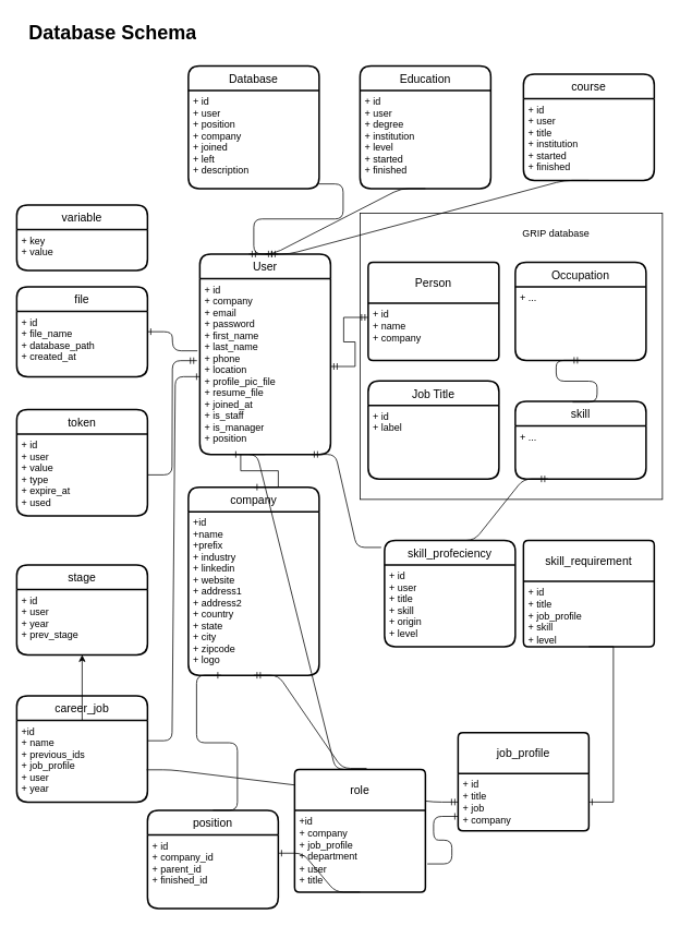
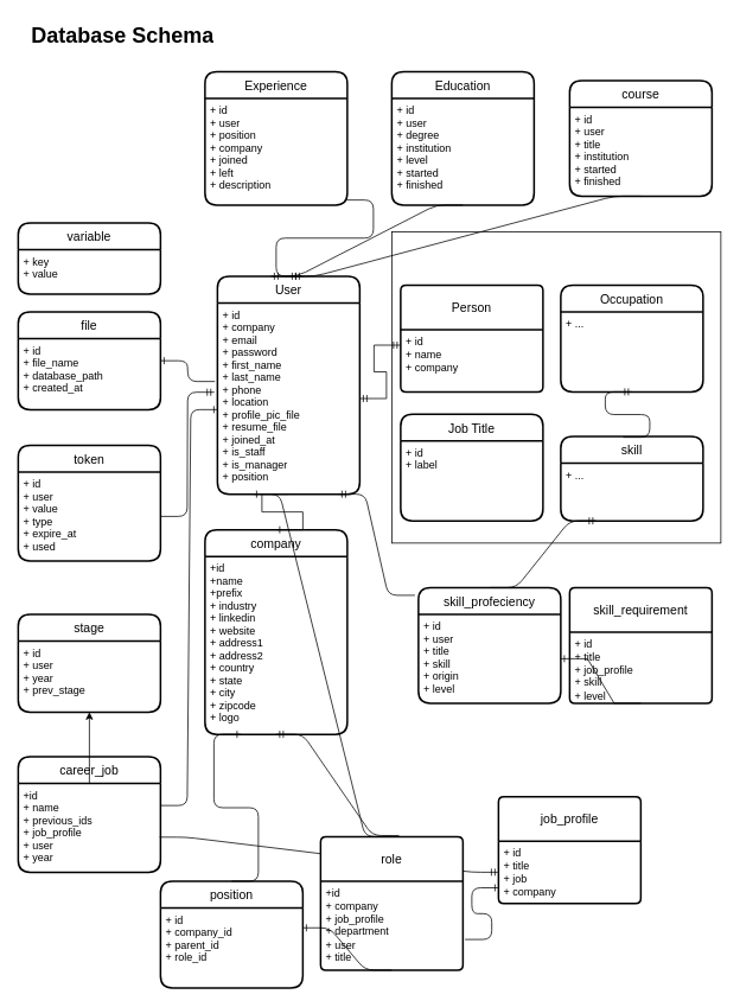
  <mxCell id="0" />
  <mxCell id="1" parent="0" />
  <mxCell id="2" value="" style="rounded=0;whiteSpace=wrap;html=1;" parent="1" vertex="1"><mxGeometry x="440" y="260" width="370" height="350" as="geometry" /></mxCell>
  <mxCell id="3" value="company" style="swimlane;childLayout=stackLayout;horizontal=1;startSize=30;horizontalStack=0;rounded=1;fontSize=14;fontStyle=0;strokeWidth=2;resizeParent=0;resizeLast=1;shadow=0;dashed=0;align=center;" parent="1" vertex="1"><mxGeometry x="230" y="595" width="160" height="230" as="geometry" /></mxCell>
  <mxCell id="4" value="+id&#10;+name&#10;+prefix&#10;+ industry&#10;+ linkedin&#10;+ website&#10;+ address1&#10;+ address2&#10;+ country&#10;+ state&#10;+ city&#10;+ zipcode&#10;+ logo" style="align=left;strokeColor=none;fillColor=none;spacingLeft=4;fontSize=12;verticalAlign=top;resizable=0;rotatable=0;part=1;" parent="3" vertex="1"><mxGeometry y="30" width="160" height="200" as="geometry" /></mxCell>
  <mxCell id="5" value="User" style="swimlane;childLayout=stackLayout;horizontal=1;startSize=30;horizontalStack=0;rounded=1;fontSize=14;fontStyle=0;strokeWidth=2;resizeParent=0;resizeLast=1;shadow=0;dashed=0;align=center;" parent="1" vertex="1"><mxGeometry x="244" y="310" width="160" height="245" as="geometry" /></mxCell>
  <mxCell id="6" value="+ id&#10;+ company&#10;+ email&#10;+ password&#10;+ first_name&#10;+ last_name&#10;+ phone&#10;+ location&#10;+ profile_pic_file&#10;+ resume_file&#10;+ joined_at&#10;+ is_staff&#10;+ is_manager&#10;+ position" style="align=left;strokeColor=none;fillColor=none;spacingLeft=4;fontSize=12;verticalAlign=top;resizable=0;rotatable=0;part=1;" parent="5" vertex="1"><mxGeometry y="30" width="160" height="215" as="geometry" /></mxCell>
  <mxCell id="7" value="file" style="swimlane;childLayout=stackLayout;horizontal=1;startSize=30;horizontalStack=0;rounded=1;fontSize=14;fontStyle=0;strokeWidth=2;resizeParent=0;resizeLast=1;shadow=0;dashed=0;align=center;" parent="1" vertex="1"><mxGeometry x="20" y="350" width="160" height="110" as="geometry" /></mxCell>
  <mxCell id="8" value="+ id&#10;+ file_name&#10;+ database_path&#10;+ created_at" style="align=left;strokeColor=none;fillColor=none;spacingLeft=4;fontSize=12;verticalAlign=top;resizable=0;rotatable=0;part=1;" parent="7" vertex="1"><mxGeometry y="30" width="160" height="80" as="geometry" /></mxCell>
  <mxCell id="9" value="skill_profeciency" style="swimlane;childLayout=stackLayout;horizontal=1;startSize=30;horizontalStack=0;rounded=1;fontSize=14;fontStyle=0;strokeWidth=2;resizeParent=0;resizeLast=1;shadow=0;dashed=0;align=center;" parent="1" vertex="1"><mxGeometry x="470" y="660" width="160" height="130" as="geometry" /></mxCell>
  <mxCell id="10" value="+ id&#10;+ user&#10;+ title&#10;+ skill&#10;+ origin&#10;+ level" style="align=left;strokeColor=none;fillColor=none;spacingLeft=4;fontSize=12;verticalAlign=top;resizable=0;rotatable=0;part=1;" parent="9" vertex="1"><mxGeometry y="30" width="160" height="100" as="geometry" /></mxCell>
  <mxCell id="11" value="skill" style="swimlane;childLayout=stackLayout;horizontal=1;startSize=30;horizontalStack=0;rounded=1;fontSize=14;fontStyle=0;strokeWidth=2;resizeParent=0;resizeLast=1;shadow=0;dashed=0;align=center;" parent="1" vertex="1"><mxGeometry x="630" y="490" width="160" height="95" as="geometry" /></mxCell>
  <mxCell id="12" value="+ ..." style="align=left;strokeColor=none;fillColor=none;spacingLeft=4;fontSize=12;verticalAlign=top;resizable=0;rotatable=0;part=1;" parent="11" vertex="1"><mxGeometry y="30" width="160" height="65" as="geometry" /></mxCell>
  <mxCell id="13" value="Occupation" style="swimlane;childLayout=stackLayout;horizontal=1;startSize=30;horizontalStack=0;rounded=1;fontSize=14;fontStyle=0;strokeWidth=2;resizeParent=0;resizeLast=1;shadow=0;dashed=0;align=center;" parent="1" vertex="1"><mxGeometry x="630" y="320" width="160" height="120" as="geometry" /></mxCell>
  <mxCell id="14" value="+ ..." style="align=left;strokeColor=none;fillColor=none;spacingLeft=4;fontSize=12;verticalAlign=top;resizable=0;rotatable=0;part=1;" parent="13" vertex="1"><mxGeometry y="30" width="160" height="90" as="geometry" /></mxCell>
  <mxCell id="15" value="career_job" style="swimlane;childLayout=stackLayout;horizontal=1;startSize=30;horizontalStack=0;rounded=1;fontSize=14;fontStyle=0;strokeWidth=2;resizeParent=0;resizeLast=1;shadow=0;dashed=0;align=center;" parent="1" vertex="1"><mxGeometry x="20" y="850" width="160" height="130" as="geometry" /></mxCell>
  <mxCell id="16" value="+id&#10;+ name&#10;+ previous_ids&#10;+ job_profile&#10;+ user&#10;+ year" style="align=left;strokeColor=none;fillColor=none;spacingLeft=4;fontSize=12;verticalAlign=top;resizable=0;rotatable=0;part=1;" parent="15" vertex="1"><mxGeometry y="30" width="160" height="100" as="geometry" /></mxCell>
  <mxCell id="17" value="Education" style="swimlane;childLayout=stackLayout;horizontal=1;startSize=30;horizontalStack=0;rounded=1;fontSize=14;fontStyle=0;strokeWidth=2;resizeParent=0;resizeLast=1;shadow=0;dashed=0;align=center;" parent="1" vertex="1"><mxGeometry x="440" y="80" width="160" height="150" as="geometry" /></mxCell>
  <mxCell id="18" value="+ id&#10;+ user&#10;+ degree&#10;+ institution&#10;+ level&#10;+ started&#10;+ finished" style="align=left;strokeColor=none;fillColor=none;spacingLeft=4;fontSize=12;verticalAlign=top;resizable=0;rotatable=0;part=1;" parent="17" vertex="1"><mxGeometry y="30" width="160" height="120" as="geometry" /></mxCell>
- <mxCell id="19" value="Database" style="swimlane;childLayout=stackLayout;horizontal=1;startSize=30;horizontalStack=0;rounded=1;fontSize=14;fontStyle=0;strokeWidth=2;resizeParent=0;resizeLast=1;shadow=0;dashed=0;align=center;" parent="1" vertex="1"><mxGeometry x="230" y="80" width="160" height="150" as="geometry" /></mxCell>
+ <mxCell id="19" value="Experience" style="swimlane;childLayout=stackLayout;horizontal=1;startSize=30;horizontalStack=0;rounded=1;fontSize=14;fontStyle=0;strokeWidth=2;resizeParent=0;resizeLast=1;shadow=0;dashed=0;align=center;" parent="1" vertex="1"><mxGeometry x="230" y="80" width="160" height="150" as="geometry" /></mxCell>
  <mxCell id="20" value="+ id&#10;+ user&#10;+ position&#10;+ company&#10;+ joined&#10;+ left&#10;+ description" style="align=left;strokeColor=none;fillColor=none;spacingLeft=4;fontSize=12;verticalAlign=top;resizable=0;rotatable=0;part=1;" parent="19" vertex="1"><mxGeometry y="30" width="160" height="120" as="geometry" /></mxCell>
  <mxCell id="21" value="token" style="swimlane;childLayout=stackLayout;horizontal=1;startSize=30;horizontalStack=0;rounded=1;fontSize=14;fontStyle=0;strokeWidth=2;resizeParent=0;resizeLast=1;shadow=0;dashed=0;align=center;" parent="1" vertex="1"><mxGeometry x="20" y="500" width="160" height="130" as="geometry" /></mxCell>
  <mxCell id="22" value="+ id&#10;+ user&#10;+ value&#10;+ type&#10;+ expire_at&#10;+ used" style="align=left;strokeColor=none;fillColor=none;spacingLeft=4;fontSize=12;verticalAlign=top;resizable=0;rotatable=0;part=1;" parent="21" vertex="1"><mxGeometry y="30" width="160" height="100" as="geometry" /></mxCell>
  <mxCell id="23" value="course" style="swimlane;childLayout=stackLayout;horizontal=1;startSize=30;horizontalStack=0;rounded=1;fontSize=14;fontStyle=0;strokeWidth=2;resizeParent=0;resizeLast=1;shadow=0;dashed=0;align=center;" parent="1" vertex="1"><mxGeometry x="640" y="90" width="160" height="130" as="geometry" /></mxCell>
  <mxCell id="24" value="+ id&#10;+ user&#10;+ title&#10;+ institution&#10;+ started&#10;+ finished" style="align=left;strokeColor=none;fillColor=none;spacingLeft=4;fontSize=12;verticalAlign=top;resizable=0;rotatable=0;part=1;" parent="23" vertex="1"><mxGeometry y="30" width="160" height="100" as="geometry" /></mxCell>
  <mxCell id="25" value="variable" style="swimlane;childLayout=stackLayout;horizontal=1;startSize=30;horizontalStack=0;rounded=1;fontSize=14;fontStyle=0;strokeWidth=2;resizeParent=0;resizeLast=1;shadow=0;dashed=0;align=center;" parent="1" vertex="1"><mxGeometry x="20" y="250" width="160" height="80" as="geometry" /></mxCell>
  <mxCell id="26" value="+ key&#10;+ value" style="align=left;strokeColor=none;fillColor=none;spacingLeft=4;fontSize=12;verticalAlign=top;resizable=0;rotatable=0;part=1;" parent="25" vertex="1"><mxGeometry y="30" width="160" height="50" as="geometry" /></mxCell>
  <mxCell id="27" value="stage" style="swimlane;childLayout=stackLayout;horizontal=1;startSize=30;horizontalStack=0;rounded=1;fontSize=14;fontStyle=0;strokeWidth=2;resizeParent=0;resizeLast=1;shadow=0;dashed=0;align=center;" parent="1" vertex="1"><mxGeometry x="20" y="690" width="160" height="110" as="geometry" /></mxCell>
  <mxCell id="28" value="+ id&#10;+ user&#10;+ year&#10;+ prev_stage" style="align=left;strokeColor=none;fillColor=none;spacingLeft=4;fontSize=12;verticalAlign=top;resizable=0;rotatable=0;part=1;" parent="27" vertex="1"><mxGeometry y="30" width="160" height="80" as="geometry" /></mxCell>
  <mxCell id="29" value="Job Title" style="swimlane;childLayout=stackLayout;horizontal=1;startSize=30;horizontalStack=0;rounded=1;fontSize=14;fontStyle=0;strokeWidth=2;resizeParent=0;resizeLast=1;shadow=0;dashed=0;align=center;" parent="1" vertex="1"><mxGeometry x="450" y="465" width="160" height="120" as="geometry" /></mxCell>
  <mxCell id="30" value="+ id&#10;+ label&#10;" style="align=left;strokeColor=none;fillColor=none;spacingLeft=4;fontSize=12;verticalAlign=top;resizable=0;rotatable=0;part=1;" parent="29" vertex="1"><mxGeometry y="30" width="160" height="90" as="geometry" /></mxCell>
  <mxCell id="31" value="" style="edgeStyle=entityRelationEdgeStyle;fontSize=12;html=1;endArrow=ERmandOne;exitX=1;exitY=0.5;exitDx=0;exitDy=0;entryX=-0.022;entryY=0.467;entryDx=0;entryDy=0;entryPerimeter=0;" parent="1" source="22" target="6" edge="1"><mxGeometry width="100" height="100" relative="1" as="geometry"><mxPoint x="200" y="885" as="sourcePoint" /><mxPoint x="300" y="785" as="targetPoint" /></mxGeometry></mxCell>
  <mxCell id="32" value="" style="edgeStyle=entityRelationEdgeStyle;fontSize=12;html=1;endArrow=ERone;endFill=1;exitX=-0.018;exitY=0.411;exitDx=0;exitDy=0;exitPerimeter=0;entryX=1;entryY=0.5;entryDx=0;entryDy=0;" parent="1" source="6" target="7" edge="1"><mxGeometry width="100" height="100" relative="1" as="geometry"><mxPoint x="210" y="725" as="sourcePoint" /><mxPoint x="310" y="625" as="targetPoint" /></mxGeometry></mxCell>
  <mxCell id="33" value="" style="edgeStyle=entityRelationEdgeStyle;fontSize=12;html=1;endArrow=ERmandOne;exitX=0.996;exitY=0.953;exitDx=0;exitDy=0;exitPerimeter=0;" parent="1" source="20" edge="1"><mxGeometry width="100" height="100" relative="1" as="geometry"><mxPoint x="250" y="675" as="sourcePoint" /><mxPoint x="340" y="310" as="targetPoint" /></mxGeometry></mxCell>
  <mxCell id="34" value="" style="edgeStyle=entityRelationEdgeStyle;fontSize=12;html=1;endArrow=ERmandOne;exitX=0.5;exitY=1;exitDx=0;exitDy=0;entryX=0.375;entryY=0;entryDx=0;entryDy=0;entryPerimeter=0;" parent="1" source="18" target="5" edge="1"><mxGeometry width="100" height="100" relative="1" as="geometry"><mxPoint x="510" y="645" as="sourcePoint" /><mxPoint x="610" y="545" as="targetPoint" /></mxGeometry></mxCell>
  <mxCell id="35" value="" style="edgeStyle=entityRelationEdgeStyle;fontSize=12;html=1;endArrow=ERmandOne;exitX=0.5;exitY=1;exitDx=0;exitDy=0;entryX=0.5;entryY=0;entryDx=0;entryDy=0;" parent="1" source="24" target="5" edge="1"><mxGeometry width="100" height="100" relative="1" as="geometry"><mxPoint x="510" y="685" as="sourcePoint" /><mxPoint x="610" y="585" as="targetPoint" /></mxGeometry></mxCell>
  <mxCell id="36" value="" style="edgeStyle=entityRelationEdgeStyle;fontSize=12;html=1;endArrow=ERmandOne;exitX=-0.025;exitY=0.067;exitDx=0;exitDy=0;entryX=0.85;entryY=1;entryDx=0;entryDy=0;exitPerimeter=0;entryPerimeter=0;" parent="1" source="9" target="6" edge="1"><mxGeometry width="100" height="100" relative="1" as="geometry"><mxPoint x="500" y="685" as="sourcePoint" /><mxPoint x="600" y="585" as="targetPoint" /></mxGeometry></mxCell>
  <mxCell id="37" value="" style="edgeStyle=entityRelationEdgeStyle;fontSize=12;html=1;endArrow=ERmandOne;entryX=0.25;entryY=1;entryDx=0;entryDy=0;exitX=0.5;exitY=0;exitDx=0;exitDy=0;" parent="1" source="9" target="12" edge="1"><mxGeometry width="100" height="100" relative="1" as="geometry"><mxPoint x="110" y="825" as="sourcePoint" /><mxPoint x="210" y="725" as="targetPoint" /></mxGeometry></mxCell>
  <mxCell id="38" value="" style="edgeStyle=entityRelationEdgeStyle;fontSize=12;html=1;endArrow=ERmandOne;entryX=0.5;entryY=1;entryDx=0;entryDy=0;exitX=0.438;exitY=0.011;exitDx=0;exitDy=0;exitPerimeter=0;" parent="1" source="11" target="14" edge="1"><mxGeometry width="100" height="100" relative="1" as="geometry"><mxPoint x="630" y="690" as="sourcePoint" /><mxPoint x="550" y="745" as="targetPoint" /></mxGeometry></mxCell>
  <mxCell id="39" value="" style="edgeStyle=entityRelationEdgeStyle;fontSize=12;html=1;endArrow=ERmandOne;exitX=0.993;exitY=0.606;exitDx=0;exitDy=0;exitPerimeter=0;" parent="1" source="16" target="48" edge="1"><mxGeometry width="100" height="100" relative="1" as="geometry"><mxPoint x="470" y="875" as="sourcePoint" /><mxPoint x="570" y="775" as="targetPoint" /></mxGeometry></mxCell>
  <mxCell id="40" value="" style="edgeStyle=entityRelationEdgeStyle;fontSize=12;html=1;endArrow=ERone;endFill=1;exitX=1;exitY=0.25;exitDx=0;exitDy=0;entryX=0;entryY=0.558;entryDx=0;entryDy=0;entryPerimeter=0;" parent="1" source="16" target="6" edge="1"><mxGeometry width="100" height="100" relative="1" as="geometry"><mxPoint x="490" y="875" as="sourcePoint" /><mxPoint x="410" y="865" as="targetPoint" /></mxGeometry></mxCell>
  <mxCell id="41" value="&lt;h1&gt;Database Schema&lt;/h1&gt;" style="text;html=1;strokeColor=none;fillColor=none;spacing=5;spacingTop=-20;whiteSpace=wrap;overflow=hidden;rounded=0;" parent="1" vertex="1"><mxGeometry x="30" y="20" width="739" height="80" as="geometry" /></mxCell>
  <mxCell id="42" value="" style="edgeStyle=entityRelationEdgeStyle;fontSize=12;html=1;endArrow=ERone;endFill=1;rounded=0;entryX=0.5;entryY=0;entryDx=0;entryDy=0;exitX=0.5;exitY=1;exitDx=0;exitDy=0;" parent="1" source="6" target="3" edge="1"><mxGeometry width="100" height="100" relative="1" as="geometry"><mxPoint x="370" y="350" as="sourcePoint" /><mxPoint x="470" y="250" as="targetPoint" /></mxGeometry></mxCell>
  <mxCell id="43" value="skill_requirement" style="swimlane;childLayout=stackLayout;horizontal=1;startSize=50;horizontalStack=0;rounded=1;fontSize=14;fontStyle=0;strokeWidth=2;resizeParent=0;resizeLast=1;shadow=0;dashed=0;align=center;arcSize=4;whiteSpace=wrap;html=1;" parent="1" vertex="1"><mxGeometry x="640" y="660" width="160" height="130" as="geometry" /></mxCell>
  <mxCell id="44" value="+ id&amp;nbsp;&lt;br&gt;+ title&lt;br&gt;+ job_profile&lt;br&gt;+ skill&lt;br&gt;+ level" style="align=left;strokeColor=none;fillColor=none;spacingLeft=4;fontSize=12;verticalAlign=top;resizable=0;rotatable=0;part=1;html=1;" parent="43" vertex="1"><mxGeometry y="50" width="160" height="80" as="geometry" /></mxCell>
  <mxCell id="45" value="role" style="swimlane;childLayout=stackLayout;horizontal=1;startSize=50;horizontalStack=0;rounded=1;fontSize=14;fontStyle=0;strokeWidth=2;resizeParent=0;resizeLast=1;shadow=0;dashed=0;align=center;arcSize=4;whiteSpace=wrap;html=1;" parent="1" vertex="1"><mxGeometry x="360" y="940" width="160" height="150" as="geometry" /></mxCell>
  <mxCell id="46" value="+id&amp;nbsp;&lt;br&gt;+ company&lt;br&gt;+ job_profile&lt;br&gt;+ department&lt;br&gt;+ user&lt;br&gt;+ title" style="align=left;strokeColor=none;fillColor=none;spacingLeft=4;fontSize=12;verticalAlign=top;resizable=0;rotatable=0;part=1;html=1;" parent="45" vertex="1"><mxGeometry y="50" width="160" height="100" as="geometry" /></mxCell>
  <mxCell id="47" value="job_profile" style="swimlane;childLayout=stackLayout;horizontal=1;startSize=50;horizontalStack=0;rounded=1;fontSize=14;fontStyle=0;strokeWidth=2;resizeParent=0;resizeLast=1;shadow=0;dashed=0;align=center;arcSize=4;whiteSpace=wrap;html=1;" parent="1" vertex="1"><mxGeometry x="560" y="895" width="160" height="120" as="geometry" /></mxCell>
  <mxCell id="48" value="+ id&lt;br&gt;+ title&lt;br&gt;+ job&lt;br&gt;+ company" style="align=left;strokeColor=none;fillColor=none;spacingLeft=4;fontSize=12;verticalAlign=top;resizable=0;rotatable=0;part=1;html=1;" parent="47" vertex="1"><mxGeometry y="50" width="160" height="70" as="geometry" /></mxCell>
  <mxCell id="49" value="" style="edgeStyle=entityRelationEdgeStyle;fontSize=12;html=1;endArrow=ERmandOne;startArrow=ERmandOne;rounded=0;exitX=1;exitY=0.5;exitDx=0;exitDy=0;entryX=0;entryY=0.25;entryDx=0;entryDy=0;" parent="1" source="6" target="51" edge="1"><mxGeometry width="100" height="100" relative="1" as="geometry"><mxPoint x="490" y="840" as="sourcePoint" /><mxPoint x="590" y="740" as="targetPoint" /></mxGeometry></mxCell>
  <mxCell id="50" value="Person" style="swimlane;childLayout=stackLayout;horizontal=1;startSize=50;horizontalStack=0;rounded=1;fontSize=14;fontStyle=0;strokeWidth=2;resizeParent=0;resizeLast=1;shadow=0;dashed=0;align=center;arcSize=4;whiteSpace=wrap;html=1;" parent="1" vertex="1"><mxGeometry x="450" y="320" width="160" height="120" as="geometry" /></mxCell>
  <mxCell id="51" value="+ id&lt;br&gt;+ name&lt;br&gt;+ company" style="align=left;strokeColor=none;fillColor=none;spacingLeft=4;fontSize=12;verticalAlign=top;resizable=0;rotatable=0;part=1;html=1;" parent="50" vertex="1"><mxGeometry y="50" width="160" height="70" as="geometry" /></mxCell>
  <mxCell id="52" value="" style="edgeStyle=orthogonalEdgeStyle;rounded=0;orthogonalLoop=1;jettySize=auto;html=1;" parent="1" source="16" target="28" edge="1"><mxGeometry relative="1" as="geometry" /></mxCell>
- <mxCell id="53" value="" style="edgeStyle=entityRelationEdgeStyle;fontSize=12;html=1;endArrow=ERone;endFill=1;rounded=0;exitX=0.5;exitY=1;exitDx=0;exitDy=0;" parent="1" source="44" target="48" edge="1"><mxGeometry width="100" height="100" relative="1" as="geometry"><mxPoint x="660" y="950" as="sourcePoint" /><mxPoint x="760" y="850" as="targetPoint" /></mxGeometry></mxCell>
+ <mxCell id="53" value="" style="edgeStyle=entityRelationEdgeStyle;fontSize=12;html=1;endArrow=ERone;endFill=1;rounded=0;exitX=0.5;exitY=1;exitDx=0;exitDy=0;" parent="1" source="44" target="10" edge="1"><mxGeometry width="100" height="100" relative="1" as="geometry"><mxPoint x="660" y="950" as="sourcePoint" /><mxPoint x="760" y="850" as="targetPoint" /></mxGeometry></mxCell>
  <mxCell id="54" value="" style="edgeStyle=entityRelationEdgeStyle;fontSize=12;html=1;endArrow=ERone;endFill=1;exitX=0.5;exitY=0;exitDx=0;exitDy=0;entryX=0.25;entryY=1;entryDx=0;entryDy=0;" parent="1" source="45" target="6" edge="1"><mxGeometry width="100" height="100" relative="1" as="geometry"><mxPoint x="390" y="880" as="sourcePoint" /><mxPoint x="490" y="780" as="targetPoint" /></mxGeometry></mxCell>
  <mxCell id="55" value="" style="edgeStyle=entityRelationEdgeStyle;fontSize=12;html=1;endArrow=ERmandOne;entryX=0.5;entryY=1;entryDx=0;entryDy=0;exitX=0.551;exitY=-0.008;exitDx=0;exitDy=0;exitPerimeter=0;" parent="1" source="45" target="4" edge="1"><mxGeometry width="100" height="100" relative="1" as="geometry"><mxPoint x="320" y="870" as="sourcePoint" /><mxPoint x="500" y="780" as="targetPoint" /></mxGeometry></mxCell>
  <mxCell id="56" value="" style="edgeStyle=entityRelationEdgeStyle;fontSize=12;html=1;endArrow=ERone;endFill=1;exitX=1.015;exitY=0.656;exitDx=0;exitDy=0;exitPerimeter=0;entryX=0;entryY=0.75;entryDx=0;entryDy=0;" parent="1" source="46" target="48" edge="1"><mxGeometry width="100" height="100" relative="1" as="geometry"><mxPoint x="440" y="1120" as="sourcePoint" /><mxPoint x="540" y="1020" as="targetPoint" /></mxGeometry></mxCell>
- <mxCell id="57" value="GRIP database" style="text;html=1;strokeColor=none;fillColor=none;align=center;verticalAlign=middle;whiteSpace=wrap;rounded=0;" parent="1" vertex="1"><mxGeometry x="630" y="270" width="100" height="30" as="geometry" /></mxCell>
  <mxCell id="58" value="position" style="swimlane;childLayout=stackLayout;horizontal=1;startSize=30;horizontalStack=0;rounded=1;fontSize=14;fontStyle=0;strokeWidth=2;resizeParent=0;resizeLast=1;shadow=0;dashed=0;align=center;" parent="1" vertex="1"><mxGeometry x="180" y="990" width="160" height="120" as="geometry" /></mxCell>
- <mxCell id="59" value="+ id&#10;+ company_id&#10;+ parent_id&#10;+ finished_id" style="align=left;strokeColor=none;fillColor=none;spacingLeft=4;fontSize=12;verticalAlign=top;resizable=0;rotatable=0;part=1;" parent="58" vertex="1"><mxGeometry y="30" width="160" height="90" as="geometry" /></mxCell>
+ <mxCell id="59" value="+ id&#10;+ company_id&#10;+ parent_id&#10;+ role_id" style="align=left;strokeColor=none;fillColor=none;spacingLeft=4;fontSize=12;verticalAlign=top;resizable=0;rotatable=0;part=1;" parent="58" vertex="1"><mxGeometry y="30" width="160" height="90" as="geometry" /></mxCell>
  <mxCell id="60" value="" style="edgeStyle=entityRelationEdgeStyle;fontSize=12;html=1;endArrow=ERone;endFill=1;exitX=0.5;exitY=1;exitDx=0;exitDy=0;entryX=1;entryY=0.25;entryDx=0;entryDy=0;" parent="1" source="46" target="59" edge="1"><mxGeometry width="100" height="100" relative="1" as="geometry"><mxPoint x="380" y="1130" as="sourcePoint" /><mxPoint x="480" y="1030" as="targetPoint" /></mxGeometry></mxCell>
  <mxCell id="61" value="" style="edgeStyle=entityRelationEdgeStyle;fontSize=12;html=1;endArrow=ERone;endFill=1;exitX=0.5;exitY=0;exitDx=0;exitDy=0;entryX=0.25;entryY=1;entryDx=0;entryDy=0;" parent="1" source="58" target="4" edge="1"><mxGeometry width="100" height="100" relative="1" as="geometry"><mxPoint x="30" y="1130" as="sourcePoint" /><mxPoint x="300" y="880" as="targetPoint" /></mxGeometry></mxCell>
